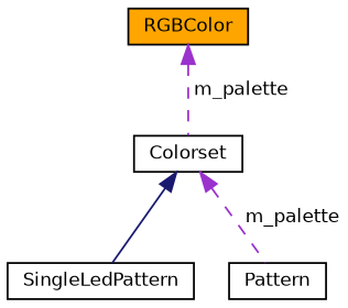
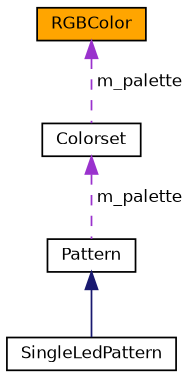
  digraph {
    node [color=black fillcolor=white fontname=Helvetica fontsize=10 shape=record style=filled]
    edge [color=darkorchid3 dir=back fontname=Helvetica fontsize=10 labelfontname=Helvetica labelfontsize=10 style=dashed]
    n1 [fontcolor=black height=0.2 label=SingleLedPattern width=0.4]
    n2 [height=0.2 label=Pattern width=0.4]
    n3 [height=0.2 label=Colorset width=0.4]
    n4 [fillcolor=orange height=0.2 label=RGBColor width=0.4]
-   n3 -> n1 [color=midnightblue style=solid]
+   n2 -> n1 [color=midnightblue style=solid]
    n3 -> n2 [label=" m_palette"]
    n4 -> n3 [label=" m_palette"]
  }
